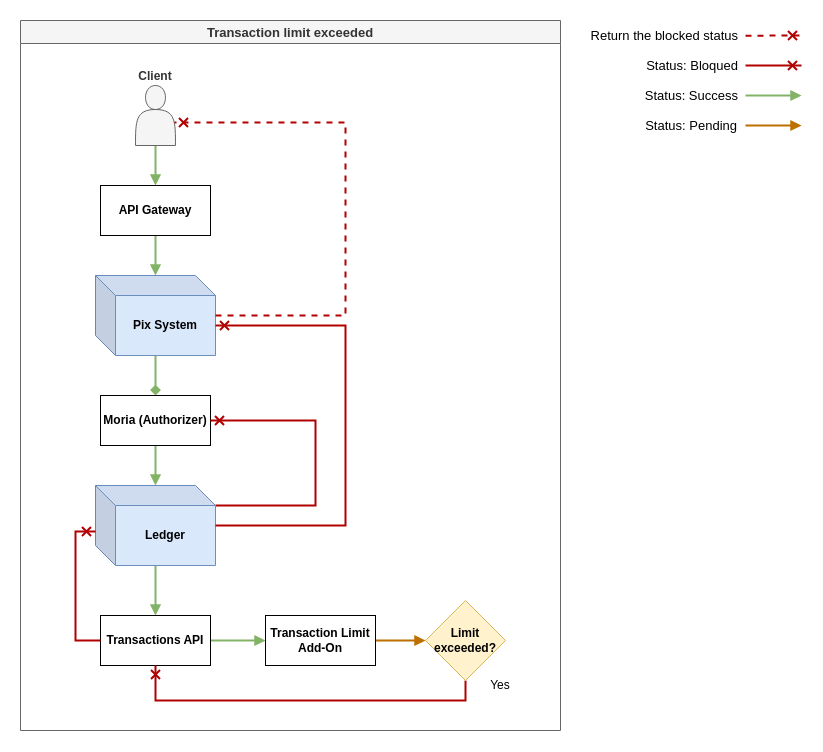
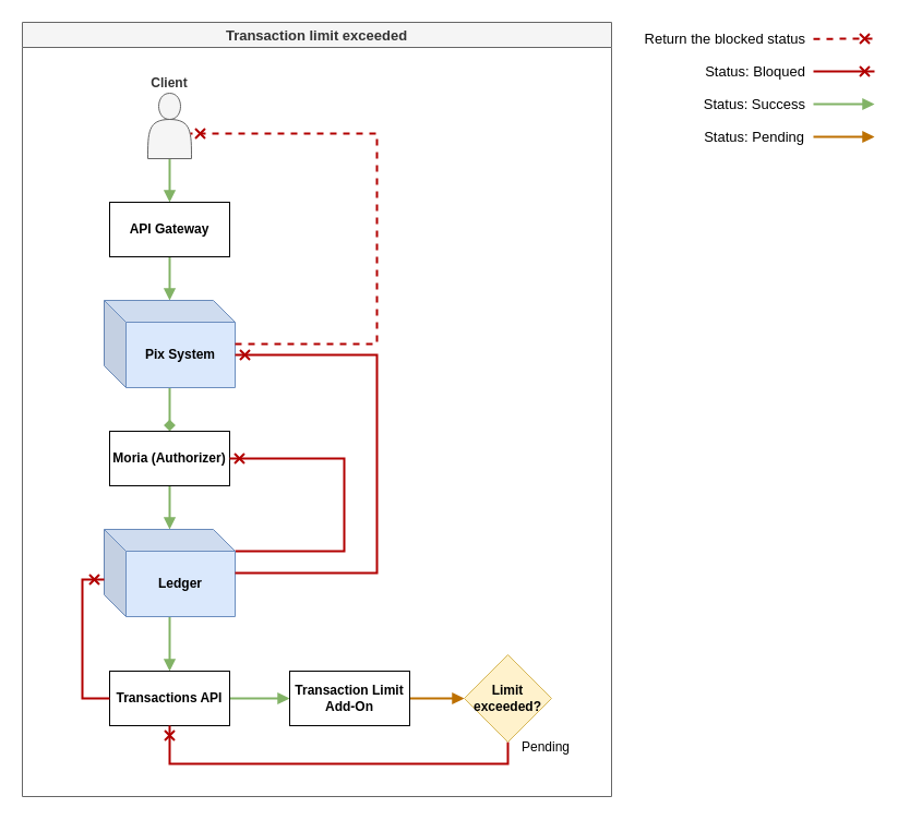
  <mxCell id="0" />
  <mxCell id="1" parent="0" />
  <mxCell id="2" value="" style="endArrow=cross;html=1;rounded=0;fillColor=#e51400;strokeColor=#B20000;dashed=1;strokeWidth=2;fontSize=13;align=right;fontStyle=0;endFill=0;" edge="1" parent="1"><mxGeometry width="50" height="50" relative="1" as="geometry"><mxPoint x="745" y="35.21" as="sourcePoint" /><mxPoint x="801" y="35" as="targetPoint" /></mxGeometry></mxCell>
  <mxCell id="3" value="Return the blocked status" style="text;html=1;align=right;verticalAlign=middle;whiteSpace=wrap;rounded=0;fontSize=13;fontStyle=0" vertex="1" parent="1"><mxGeometry x="590" y="20" width="150" height="30" as="geometry" /></mxCell>
  <mxCell id="4" value="" style="edgeStyle=orthogonalEdgeStyle;rounded=0;orthogonalLoop=1;jettySize=auto;html=1;endArrow=cross;endFill=0;fillColor=#e51400;strokeColor=#B20000;strokeWidth=2;fontSize=13;align=right;fontStyle=0" edge="1" parent="1"><mxGeometry relative="1" as="geometry"><mxPoint x="745" y="65" as="sourcePoint" /><mxPoint x="801" y="65" as="targetPoint" /></mxGeometry></mxCell>
  <mxCell id="5" value="" style="edgeStyle=orthogonalEdgeStyle;rounded=0;orthogonalLoop=1;jettySize=auto;html=1;endArrow=block;endFill=1;fillColor=#d5e8d4;strokeColor=#82b366;strokeWidth=2;fontSize=13;align=right;fontStyle=0" edge="1" parent="1"><mxGeometry relative="1" as="geometry"><mxPoint x="745" y="95" as="sourcePoint" /><mxPoint x="801" y="95" as="targetPoint" /></mxGeometry></mxCell>
  <mxCell id="6" value="" style="edgeStyle=orthogonalEdgeStyle;rounded=0;orthogonalLoop=1;jettySize=auto;html=1;endArrow=block;endFill=1;fillColor=#f0a30a;strokeColor=#BD7000;strokeWidth=2;fontSize=13;align=right;fontStyle=0" edge="1" parent="1"><mxGeometry relative="1" as="geometry"><mxPoint x="745" y="125" as="sourcePoint" /><mxPoint x="801" y="125" as="targetPoint" /></mxGeometry></mxCell>
  <mxCell id="7" value="Status: Bloqued" style="text;html=1;align=right;verticalAlign=middle;whiteSpace=wrap;rounded=0;fontSize=13;fontStyle=0" vertex="1" parent="1"><mxGeometry x="636" y="50" width="104" height="30" as="geometry" /></mxCell>
  <mxCell id="8" value="Status: Success" style="text;html=1;align=right;verticalAlign=middle;whiteSpace=wrap;rounded=0;fontSize=13;fontStyle=0" vertex="1" parent="1"><mxGeometry x="621" y="80" width="119" height="30" as="geometry" /></mxCell>
  <mxCell id="9" value="Status: Pending" style="text;html=1;align=right;verticalAlign=middle;whiteSpace=wrap;rounded=0;fontSize=13;fontStyle=0" vertex="1" parent="1"><mxGeometry x="620" y="110" width="119" height="30" as="geometry" /></mxCell>
  <mxCell id="10" value="&lt;span style=&quot;font-size: 13px;&quot;&gt;Transaction limit exceeded&lt;/span&gt;" style="swimlane;whiteSpace=wrap;html=1;fillColor=#f5f5f5;fontColor=#333333;strokeColor=#666666;" vertex="1" parent="1"><mxGeometry x="20" y="20" width="540" height="710" as="geometry" /></mxCell>
  <mxCell id="11" value="" style="edgeStyle=orthogonalEdgeStyle;rounded=0;orthogonalLoop=1;jettySize=auto;html=1;fillColor=#d5e8d4;strokeColor=#82b366;strokeWidth=2;endArrow=block;endFill=1;" edge="1" parent="10" source="12" target="14"><mxGeometry relative="1" as="geometry" /></mxCell>
  <mxCell id="12" value="Client" style="shape=actor;whiteSpace=wrap;html=1;verticalAlign=bottom;labelPosition=center;verticalLabelPosition=top;align=center;fillColor=#f5f5f5;fontColor=#333333;strokeColor=#666666;fontStyle=1" vertex="1" parent="10"><mxGeometry x="115" y="65" width="40" height="60" as="geometry" /></mxCell>
  <mxCell id="13" value="" style="edgeStyle=orthogonalEdgeStyle;rounded=0;orthogonalLoop=1;jettySize=auto;html=1;fillColor=#d5e8d4;strokeColor=#82b366;strokeWidth=2;endArrow=block;endFill=1;" edge="1" parent="10" source="14" target="16"><mxGeometry relative="1" as="geometry" /></mxCell>
  <mxCell id="14" value="API Gateway" style="rounded=0;whiteSpace=wrap;html=1;fontStyle=1" vertex="1" parent="10"><mxGeometry x="80" y="165" width="110" height="50" as="geometry" /></mxCell>
  <mxCell id="15" value="" style="edgeStyle=orthogonalEdgeStyle;rounded=0;orthogonalLoop=1;jettySize=auto;html=1;fillColor=#d5e8d4;strokeColor=#82b366;strokeWidth=2;endArrow=diamond;endFill=1;" edge="1" parent="10" source="16" target="18"><mxGeometry relative="1" as="geometry" /></mxCell>
  <mxCell id="16" value="Pix System" style="shape=cube;whiteSpace=wrap;html=1;boundedLbl=1;backgroundOutline=1;darkOpacity=0.05;darkOpacity2=0.1;fillColor=#dae8fc;strokeColor=#6c8ebf;fontStyle=1" vertex="1" parent="10"><mxGeometry x="75" y="255" width="120" height="80" as="geometry" /></mxCell>
  <mxCell id="17" value="" style="edgeStyle=orthogonalEdgeStyle;rounded=0;orthogonalLoop=1;jettySize=auto;html=1;strokeWidth=2;fillColor=#d5e8d4;strokeColor=#82b366;endArrow=block;endFill=1;" edge="1" parent="10" source="18" target="21"><mxGeometry relative="1" as="geometry" /></mxCell>
  <mxCell id="18" value="Moria (Authorizer)" style="rounded=0;whiteSpace=wrap;html=1;fontStyle=1" vertex="1" parent="10"><mxGeometry x="80" y="375" width="110" height="50" as="geometry" /></mxCell>
  <mxCell id="19" style="edgeStyle=orthogonalEdgeStyle;rounded=0;orthogonalLoop=1;jettySize=auto;html=1;entryX=1;entryY=0.5;entryDx=0;entryDy=0;fillColor=#e51400;strokeColor=#B20000;strokeWidth=2;endArrow=cross;endFill=0;" edge="1" parent="10" source="21" target="18"><mxGeometry relative="1" as="geometry"><Array as="points"><mxPoint x="295" y="485" /><mxPoint x="295" y="400" /></Array></mxGeometry></mxCell>
  <mxCell id="20" value="" style="edgeStyle=orthogonalEdgeStyle;rounded=0;orthogonalLoop=1;jettySize=auto;html=1;fillColor=#d5e8d4;strokeColor=#82b366;strokeWidth=2;endArrow=block;endFill=1;" edge="1" parent="10" source="21" target="25"><mxGeometry relative="1" as="geometry" /></mxCell>
  <mxCell id="21" value="Ledger" style="shape=cube;whiteSpace=wrap;html=1;boundedLbl=1;backgroundOutline=1;darkOpacity=0.05;darkOpacity2=0.1;fillColor=#dae8fc;strokeColor=#6c8ebf;fontStyle=1" vertex="1" parent="10"><mxGeometry x="75" y="465" width="120" height="80" as="geometry" /></mxCell>
  <mxCell id="22" style="edgeStyle=orthogonalEdgeStyle;rounded=0;orthogonalLoop=1;jettySize=auto;html=1;entryX=0;entryY=0;entryDx=120;entryDy=50;entryPerimeter=0;fillColor=#e51400;strokeColor=#B20000;strokeWidth=2;endArrow=cross;endFill=0;" edge="1" parent="10" source="21" target="16"><mxGeometry relative="1" as="geometry"><Array as="points"><mxPoint x="325" y="505" /><mxPoint x="325" y="305" /></Array></mxGeometry></mxCell>
  <mxCell id="23" style="edgeStyle=orthogonalEdgeStyle;rounded=0;orthogonalLoop=1;jettySize=auto;html=1;entryX=0.975;entryY=0.617;entryDx=0;entryDy=0;entryPerimeter=0;dashed=1;fillColor=#e51400;strokeColor=#B20000;strokeWidth=2;endArrow=cross;endFill=0;" edge="1" parent="10" source="16" target="12"><mxGeometry relative="1" as="geometry"><Array as="points"><mxPoint x="325" y="295" /><mxPoint x="325" y="102" /></Array></mxGeometry></mxCell>
  <mxCell id="24" value="" style="edgeStyle=orthogonalEdgeStyle;rounded=0;orthogonalLoop=1;jettySize=auto;html=1;fillColor=#d5e8d4;strokeColor=#82b366;strokeWidth=2;endArrow=block;endFill=1;" edge="1" parent="10" source="25" target="27"><mxGeometry relative="1" as="geometry" /></mxCell>
  <mxCell id="25" value="Transactions API" style="rounded=0;whiteSpace=wrap;html=1;fontStyle=1" vertex="1" parent="10"><mxGeometry x="80" y="595" width="110" height="50" as="geometry" /></mxCell>
  <mxCell id="26" value="" style="edgeStyle=orthogonalEdgeStyle;rounded=0;orthogonalLoop=1;jettySize=auto;html=1;fillColor=#f0a30a;strokeColor=#BD7000;strokeWidth=2;endArrow=block;endFill=1;" edge="1" parent="10" source="27" target="29"><mxGeometry relative="1" as="geometry" /></mxCell>
  <mxCell id="27" value="Transaction Limit Add-On" style="rounded=0;whiteSpace=wrap;html=1;fontStyle=1" vertex="1" parent="10"><mxGeometry x="245" y="595" width="110" height="50" as="geometry" /></mxCell>
  <mxCell id="28" style="edgeStyle=orthogonalEdgeStyle;rounded=0;orthogonalLoop=1;jettySize=auto;html=1;entryX=0.5;entryY=1;entryDx=0;entryDy=0;fillColor=#e51400;strokeColor=#B20000;strokeWidth=2;endArrow=cross;endFill=0;" edge="1" parent="10" source="29" target="25"><mxGeometry relative="1" as="geometry"><Array as="points"><mxPoint x="445" y="680" /><mxPoint x="135" y="680" /></Array></mxGeometry></mxCell>
  <mxCell id="29" value="Limit exceeded?" style="rhombus;whiteSpace=wrap;html=1;fontStyle=1;fillColor=#fff2cc;strokeColor=#d6b656;" vertex="1" parent="10"><mxGeometry x="405" y="580" width="80" height="80" as="geometry" /></mxCell>
  <mxCell id="30" style="edgeStyle=orthogonalEdgeStyle;rounded=0;orthogonalLoop=1;jettySize=auto;html=1;entryX=0;entryY=0.575;entryDx=0;entryDy=0;entryPerimeter=0;fillColor=#e51400;strokeColor=#B20000;strokeWidth=2;endArrow=cross;endFill=0;" edge="1" parent="10" source="25" target="21"><mxGeometry relative="1" as="geometry"><Array as="points"><mxPoint x="55" y="620" /><mxPoint x="55" y="511" /></Array></mxGeometry></mxCell>
- <mxCell id="31" value="Yes" style="text;html=1;align=center;verticalAlign=middle;whiteSpace=wrap;rounded=0;" vertex="1" parent="10"><mxGeometry x="450" y="650" width="60" height="30" as="geometry" /></mxCell>
+ <mxCell id="31" value="Pending" style="text;html=1;align=center;verticalAlign=middle;whiteSpace=wrap;rounded=0;" vertex="1" parent="10"><mxGeometry x="450" y="650" width="60" height="30" as="geometry" /></mxCell>
